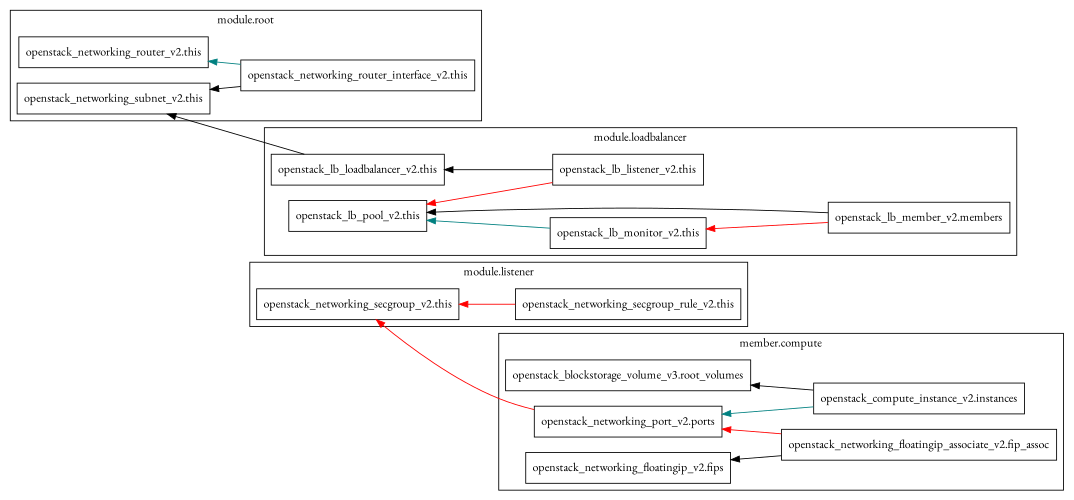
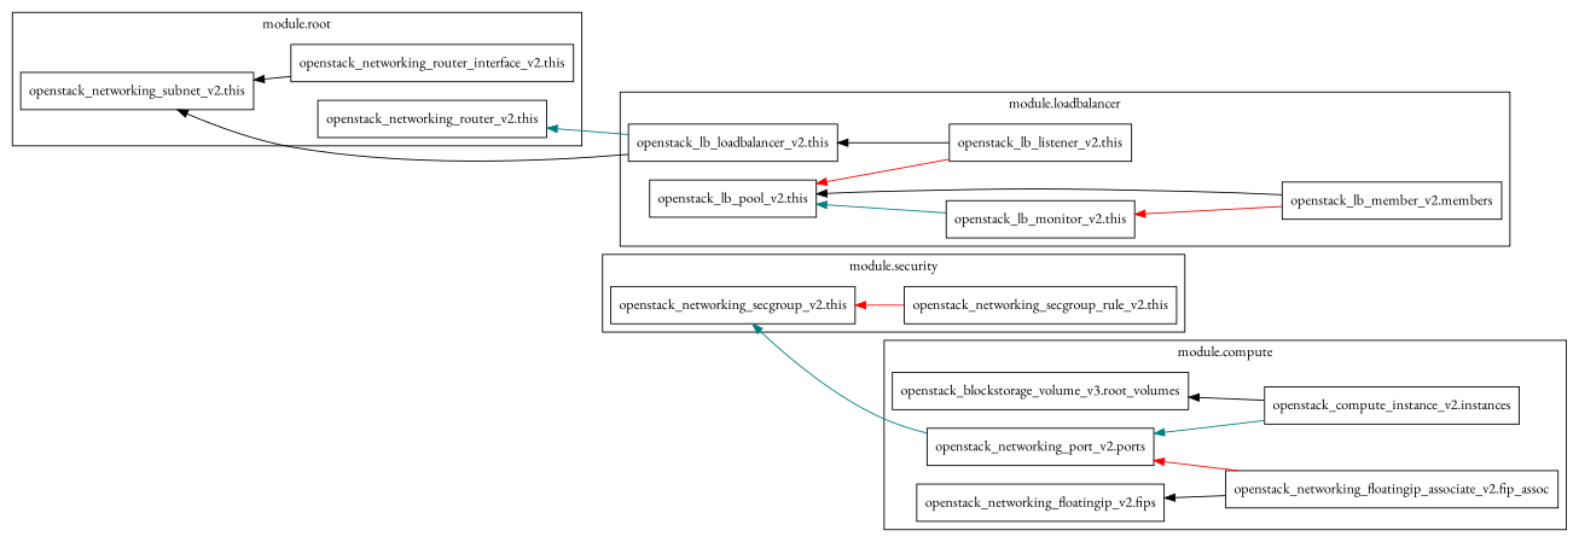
  digraph {
    fontname="EB Garamond"
    rankdir=RL
    node [fontname="EB Garamond" shape=rect]
    edge [color=black fontname="EB Garamond"]
    n1 [label="openstack_blockstorage_volume_v3.root_volumes"]
    n2 [label="openstack_compute_instance_v2.instances"]
    n3 [label="openstack_networking_floatingip_associate_v2.fip_assoc"]
    n4 [label="openstack_networking_floatingip_v2.fips"]
    n5 [label="openstack_networking_port_v2.ports"]
    n6 [label="openstack_lb_listener_v2.this"]
    n7 [label="openstack_lb_loadbalancer_v2.this"]
    n8 [label="openstack_lb_member_v2.members"]
    n9 [label="openstack_lb_monitor_v2.this"]
    n10 [label="openstack_lb_pool_v2.this"]
    n11 [label="openstack_networking_router_interface_v2.this"]
    n12 [label="openstack_networking_router_v2.this"]
    n13 [label="openstack_networking_subnet_v2.this"]
    n14 [label="openstack_networking_secgroup_rule_v2.this"]
    n15 [label="openstack_networking_secgroup_v2.this"]
    subgraph cluster_1 {
-     label="member.compute"
+     label="module.compute"
      n1
      n2
      n3
      n4
      n5
    }
    subgraph cluster_2 {
      label="module.loadbalancer"
      n6
      n7
      n8
      n9
      n10
    }
    subgraph cluster_3 {
      label="module.root"
      n11
      n12
      n13
    }
    subgraph cluster_4 {
-     label="module.listener"
+     label="module.security"
      n14
      n15
    }
    n2 -> n1
    n2 -> n5 [color=teal]
    n3 -> n4
    n3 -> n5 [color=red]
-   n5 -> n15 [color=red]
+   n5 -> n15 [color=teal]
    n6 -> n7
    n6 -> n10 [color=red]
    n7 -> n13
    n8 -> n9 [color=red]
    n8 -> n10
    n9 -> n10 [color=teal]
-   n11 -> n12 [color=teal]
+   n7 -> n12 [color=teal]
    n11 -> n13
    n14 -> n15 [color=red]
  }
